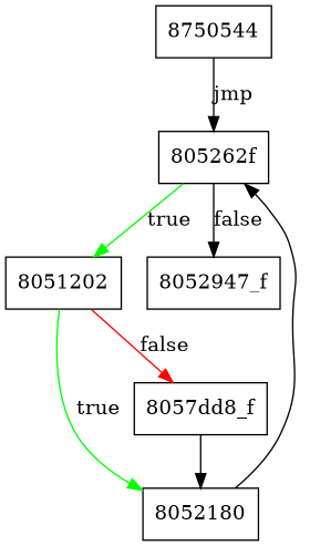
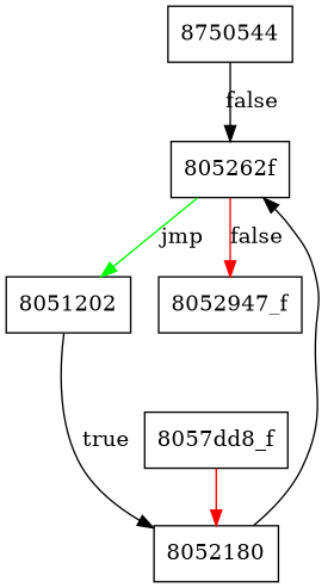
  digraph {
    node [shape=box]
    n1 [label=8750544]
    n2 [label="805262f"]
    n3 [label=8051202]
    n4 [label="8052947_f"]
    n5 [label=8052180]
    n6 [label="8057dd8_f"]
-   n1 -> n2 [label=jmp]
-   n2 -> n3 [color=green label=true]
-   n2 -> n4 [color=black label=false]
-   n3 -> n5 [color=green label=true]
-   n3 -> n6 [color=red label=false]
+   n1 -> n2 [label=false]
+   n2 -> n3 [color=green label=jmp]
+   n2 -> n4 [color=red label=false]
+   n3 -> n5 [color=black label=true]
    n5 -> n2
-   n6 -> n5
+   n6 -> n5 [color=red]
  }
